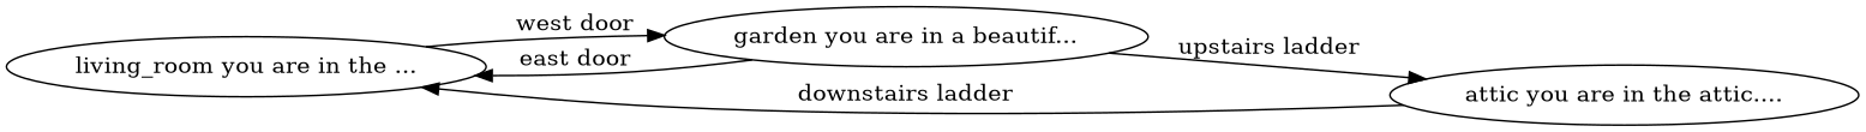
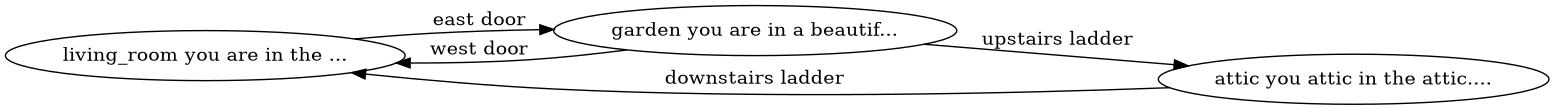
  digraph {
    rankdir=LR
    n1 [label="living_room you are in the ..."]
    n2 [label="garden you are in a beautif..."]
-   n3 [label="attic you are in the attic...."]
-   n1 -> n2 [label="west door"]
-   n2 -> n1 [label="east door"]
+   n3 [label="attic you attic in the attic...."]
+   n1 -> n2 [label="east door"]
+   n2 -> n1 [label="west door"]
    n2 -> n3 [label="upstairs ladder"]
    n3 -> n1 [label="downstairs ladder"]
  }
